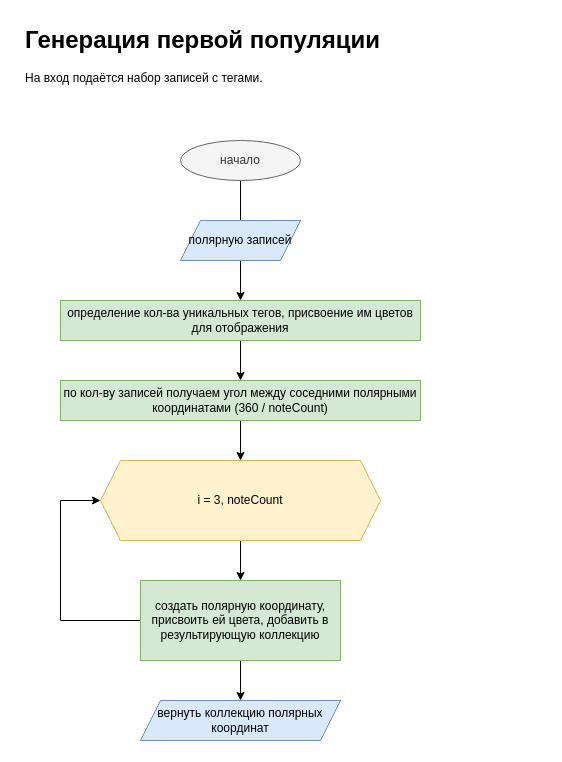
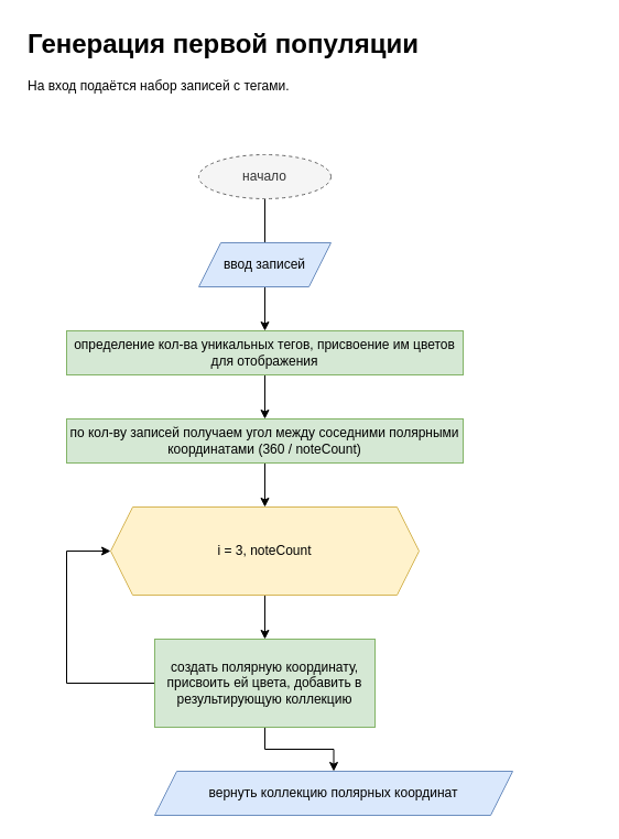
  <mxCell id="0" />
  <mxCell id="1" parent="0" />
  <mxCell id="2" value="" style="edgeStyle=orthogonalEdgeStyle;rounded=0;orthogonalLoop=1;jettySize=auto;html=1;endArrow=none;" edge="1" parent="1" source="3" target="6"><mxGeometry relative="1" as="geometry" /></mxCell>
- <mxCell id="3" value="начало" style="ellipse;whiteSpace=wrap;html=1;fillColor=#f5f5f5;fontColor=#333333;strokeColor=#666666;" vertex="1" parent="1"><mxGeometry x="180" y="140" width="120" height="40" as="geometry" /></mxCell>
+ <mxCell id="3" value="начало" style="ellipse;whiteSpace=wrap;html=1;fillColor=#f5f5f5;fontColor=#333333;strokeColor=#666666;dashed=1;" vertex="1" parent="1"><mxGeometry x="180" y="140" width="120" height="40" as="geometry" /></mxCell>
  <mxCell id="4" value="&lt;h1&gt;&lt;span style=&quot;background-color: initial;&quot;&gt;Генерация первой популяции&amp;nbsp;&lt;/span&gt;&lt;br&gt;&lt;/h1&gt;&lt;div&gt;&lt;span style=&quot;background-color: initial;&quot;&gt;На вход подаётся набор записей с тегами.&lt;/span&gt;&lt;/div&gt;" style="text;html=1;strokeColor=none;fillColor=none;spacing=5;spacingTop=-20;whiteSpace=wrap;overflow=hidden;rounded=0;" vertex="1" parent="1"><mxGeometry x="20" y="20" width="520" height="80" as="geometry" /></mxCell>
  <mxCell id="5" value="" style="edgeStyle=orthogonalEdgeStyle;rounded=0;orthogonalLoop=1;jettySize=auto;html=1;" edge="1" parent="1" source="6" target="8"><mxGeometry relative="1" as="geometry" /></mxCell>
- <mxCell id="6" value="полярную записей" style="shape=parallelogram;perimeter=parallelogramPerimeter;whiteSpace=wrap;html=1;fixedSize=1;fillColor=#dae8fc;strokeColor=#6c8ebf;" vertex="1" parent="1"><mxGeometry x="180" y="220" width="120" height="40" as="geometry" /></mxCell>
+ <mxCell id="6" value="ввод записей" style="shape=parallelogram;perimeter=parallelogramPerimeter;whiteSpace=wrap;html=1;fixedSize=1;fillColor=#dae8fc;strokeColor=#6c8ebf;" vertex="1" parent="1"><mxGeometry x="180" y="220" width="120" height="40" as="geometry" /></mxCell>
  <mxCell id="7" value="" style="edgeStyle=orthogonalEdgeStyle;rounded=0;orthogonalLoop=1;jettySize=auto;html=1;" edge="1" parent="1" source="8" target="10"><mxGeometry relative="1" as="geometry" /></mxCell>
  <mxCell id="8" value="определение кол-ва уникальных тегов, присвоение им цветов для отображения" style="whiteSpace=wrap;html=1;fillColor=#d5e8d4;strokeColor=#82b366;" vertex="1" parent="1"><mxGeometry x="60" y="300" width="360" height="40" as="geometry" /></mxCell>
  <mxCell id="9" value="" style="edgeStyle=orthogonalEdgeStyle;rounded=0;orthogonalLoop=1;jettySize=auto;html=1;" edge="1" parent="1" source="10" target="12"><mxGeometry relative="1" as="geometry" /></mxCell>
  <mxCell id="10" value="по кол-ву записей получаем угол между соседними полярными координатами (360 / noteCount)" style="whiteSpace=wrap;html=1;fillColor=#d5e8d4;strokeColor=#82b366;" vertex="1" parent="1"><mxGeometry x="60" y="380" width="360" height="40" as="geometry" /></mxCell>
  <mxCell id="11" value="" style="edgeStyle=orthogonalEdgeStyle;rounded=0;orthogonalLoop=1;jettySize=auto;html=1;" edge="1" parent="1" source="12" target="15"><mxGeometry relative="1" as="geometry" /></mxCell>
  <mxCell id="12" value="i = 3, noteCount" style="shape=hexagon;perimeter=hexagonPerimeter2;whiteSpace=wrap;html=1;fixedSize=1;fillColor=#fff2cc;strokeColor=#d6b656;" vertex="1" parent="1"><mxGeometry x="100" y="460" width="280" height="80" as="geometry" /></mxCell>
  <mxCell id="13" style="edgeStyle=orthogonalEdgeStyle;rounded=0;orthogonalLoop=1;jettySize=auto;html=1;entryX=0;entryY=0.5;entryDx=0;entryDy=0;" edge="1" parent="1" source="15" target="12"><mxGeometry relative="1" as="geometry"><Array as="points"><mxPoint x="60" y="620" /><mxPoint x="60" y="500" /></Array></mxGeometry></mxCell>
  <mxCell id="14" value="" style="edgeStyle=orthogonalEdgeStyle;rounded=0;orthogonalLoop=1;jettySize=auto;html=1;" edge="1" parent="1" source="15" target="16"><mxGeometry relative="1" as="geometry" /></mxCell>
  <mxCell id="15" value="создать полярную координату, присвоить ей цвета, добавить в результирующую коллекцию" style="rounded=0;whiteSpace=wrap;html=1;fillColor=#d5e8d4;strokeColor=#82b366;" vertex="1" parent="1"><mxGeometry x="140" y="580" width="200" height="80" as="geometry" /></mxCell>
- <mxCell id="16" value="вернуть коллекцию полярных координат" style="shape=parallelogram;perimeter=parallelogramPerimeter;whiteSpace=wrap;html=1;fixedSize=1;fillColor=#dae8fc;strokeColor=#6c8ebf;" vertex="1" parent="1"><mxGeometry x="140" y="700" width="200" height="40" as="geometry" /></mxCell>
+ <mxCell id="16" value="вернуть коллекцию полярных координат" style="shape=parallelogram;perimeter=parallelogramPerimeter;whiteSpace=wrap;html=1;fixedSize=1;fillColor=#dae8fc;strokeColor=#6c8ebf;" vertex="1" parent="1"><mxGeometry x="140" y="700" width="325" height="40" as="geometry" /></mxCell>
